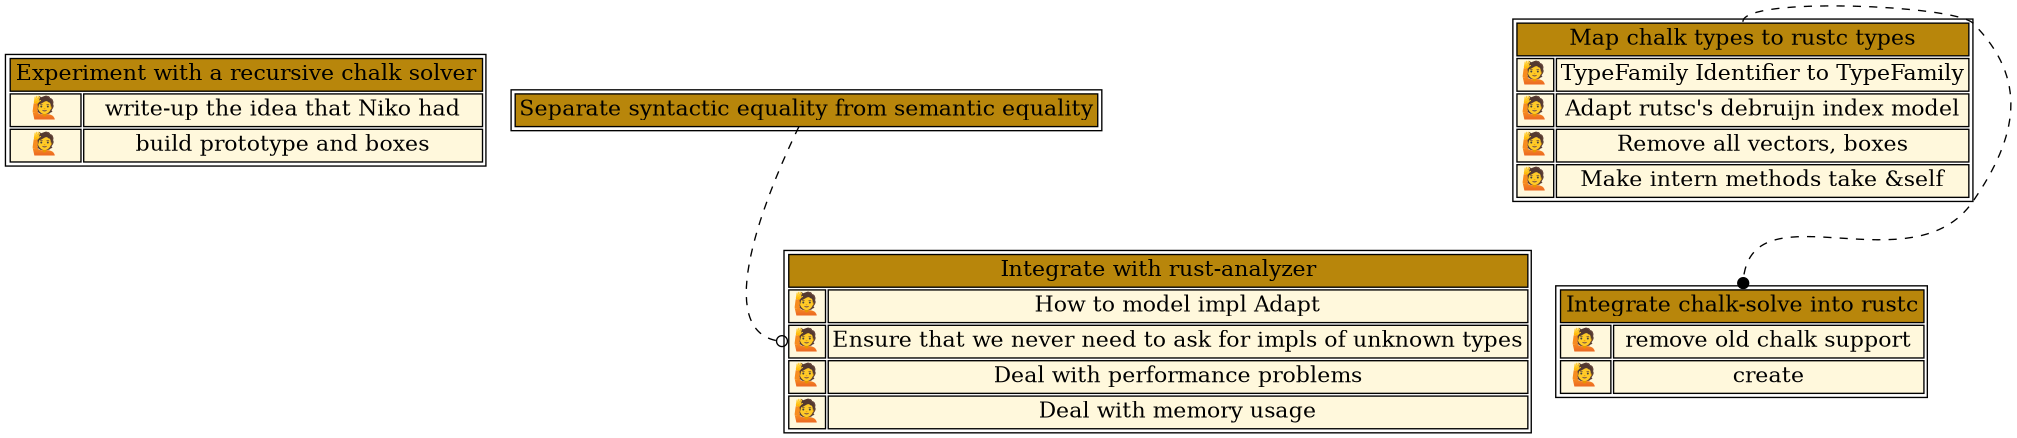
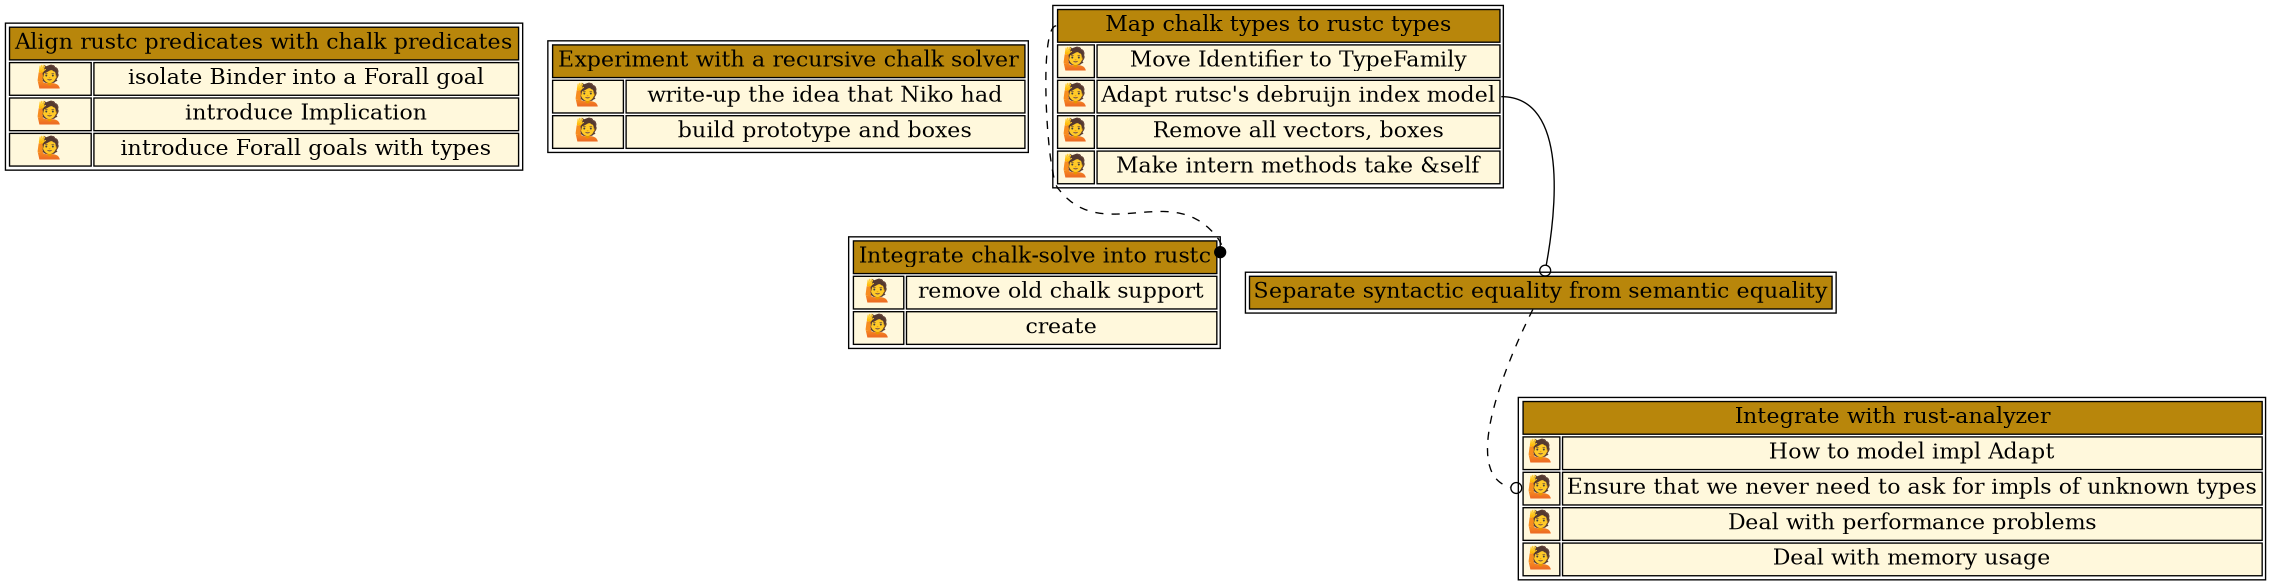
  digraph {
    rankdir=TB
    node [fontsize=16 margin=0 shape=none]
    edge [arrowhead=odot headport=all style=dashed tailport=all]
+   n1 [label=<<table>     <tr><td bgcolor="darkgoldenrod" port="all" colspan="2">Align rustc predicates with chalk predicates</td></tr>     <tr><td bgcolor="cornsilk">🙋</td><td fontcolor="red" bgcolor="cornsilk">isolate Binder into a Forall goal</td></tr>     <tr><td bgcolor="cornsilk">🙋</td><td fontcolor="red" bgcolor="cornsilk">introduce Implication</td></tr>     <tr><td bgcolor="cornsilk">🙋</td><td fontcolor="red" bgcolor="cornsilk">introduce Forall goals with types</td></tr>   </table>>]
    n2 [label=<<table>     <tr><td bgcolor="darkgoldenrod" port="all" colspan="2">Experiment with a recursive chalk solver</td></tr>     <tr><td bgcolor="cornsilk">🙋</td><td fontcolor="red" bgcolor="cornsilk">write-up the idea that Niko had</td></tr>     <tr><td bgcolor="cornsilk">🙋</td><td fontcolor="red" bgcolor="cornsilk">build prototype and boxes</td></tr>   </table>>]
    n3 [label=<<table>     <tr><td bgcolor="darkgoldenrod" port="all" colspan="2">Integrate with rust-analyzer</td></tr>     <tr><td bgcolor="cornsilk">🙋</td><td fontcolor="red" bgcolor="cornsilk">How to model impl Adapt</td></tr>     <tr><td bgcolor="cornsilk" port="_askfor_in">🙋</td><td fontcolor="red" bgcolor="cornsilk" port="_askfor_out">Ensure that we never need to ask for impls of unknown types</td></tr>     <tr><td bgcolor="cornsilk">🙋</td><td fontcolor="red" bgcolor="cornsilk">Deal with performance problems</td></tr>     <tr><td bgcolor="cornsilk">🙋</td><td fontcolor="red" bgcolor="cornsilk">Deal with memory usage</td></tr>   </table>>]
    n4 [label=<<table>     <tr><td bgcolor="darkgoldenrod" port="all" colspan="2">Separate syntactic equality from semantic equality</td></tr>   </table>>]
-   n5 [label=<<table>     <tr><td bgcolor="darkgoldenrod" port="all" colspan="2" href="http://example.org">Map chalk types to rustc types</td></tr>     <tr><td bgcolor="cornsilk">🙋</td><td fontcolor="red" bgcolor="cornsilk">TypeFamily Identifier to TypeFamily</td></tr>     <tr><td bgcolor="cornsilk" port="_debruijn_in">🙋</td><td fontcolor="red" bgcolor="cornsilk" port="_debruijn_out">Adapt rutsc's debruijn index model</td></tr>     <tr><td bgcolor="cornsilk">🙋</td><td fontcolor="red" bgcolor="cornsilk">Remove all vectors, boxes</td></tr>     <tr><td bgcolor="cornsilk">🙋</td><td fontcolor="red" bgcolor="cornsilk">Make intern methods take &amp;self</td></tr>   </table>>]
+   n5 [label=<<table>     <tr><td bgcolor="darkgoldenrod" port="all" colspan="2" href="http://example.org">Map chalk types to rustc types</td></tr>     <tr><td bgcolor="cornsilk">🙋</td><td fontcolor="red" bgcolor="cornsilk">Move Identifier to TypeFamily</td></tr>     <tr><td bgcolor="cornsilk" port="_debruijn_in">🙋</td><td fontcolor="red" bgcolor="cornsilk" port="_debruijn_out">Adapt rutsc's debruijn index model</td></tr>     <tr><td bgcolor="cornsilk">🙋</td><td fontcolor="red" bgcolor="cornsilk">Remove all vectors, boxes</td></tr>     <tr><td bgcolor="cornsilk">🙋</td><td fontcolor="red" bgcolor="cornsilk">Make intern methods take &amp;self</td></tr>   </table>>]
    n6 [label=<<table>     <tr><td bgcolor="darkgoldenrod" port="all" colspan="2">Integrate chalk-solve into rustc</td></tr>     <tr><td bgcolor="cornsilk">🙋</td><td fontcolor="red" bgcolor="cornsilk">remove old chalk support</td></tr>     <tr><td bgcolor="cornsilk">🙋</td><td fontcolor="red" bgcolor="cornsilk">create</td></tr>   </table>>]
    n4 -> n3 [headport=_askfor_in]
+   n5 -> n4 [style=solid tailport=_debruijn_out]
    n5 -> n6 [arrowhead=dot]
  }
